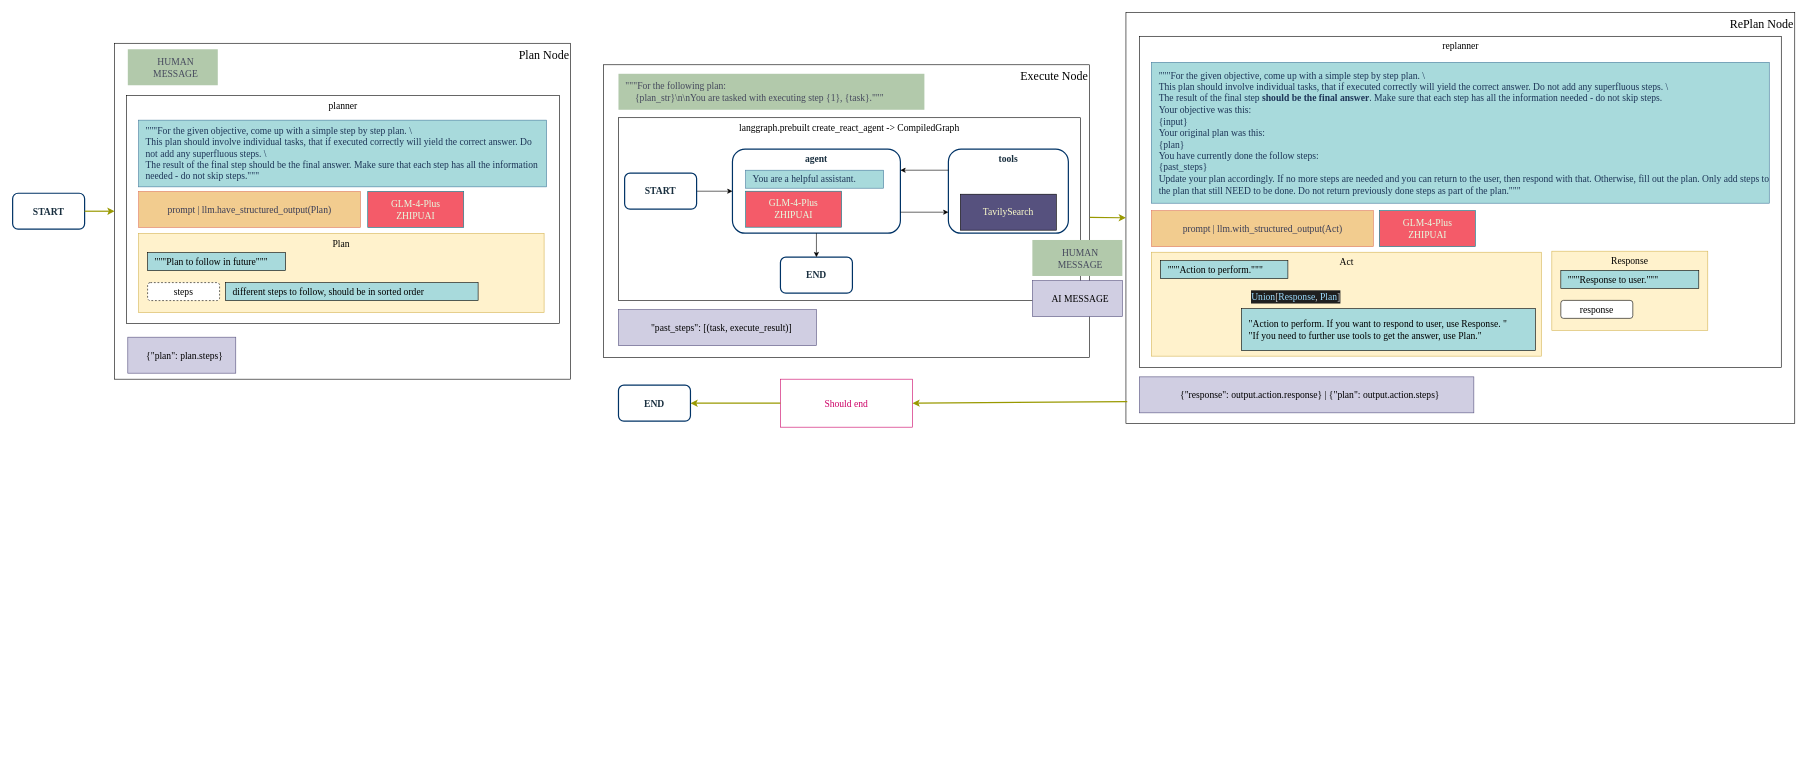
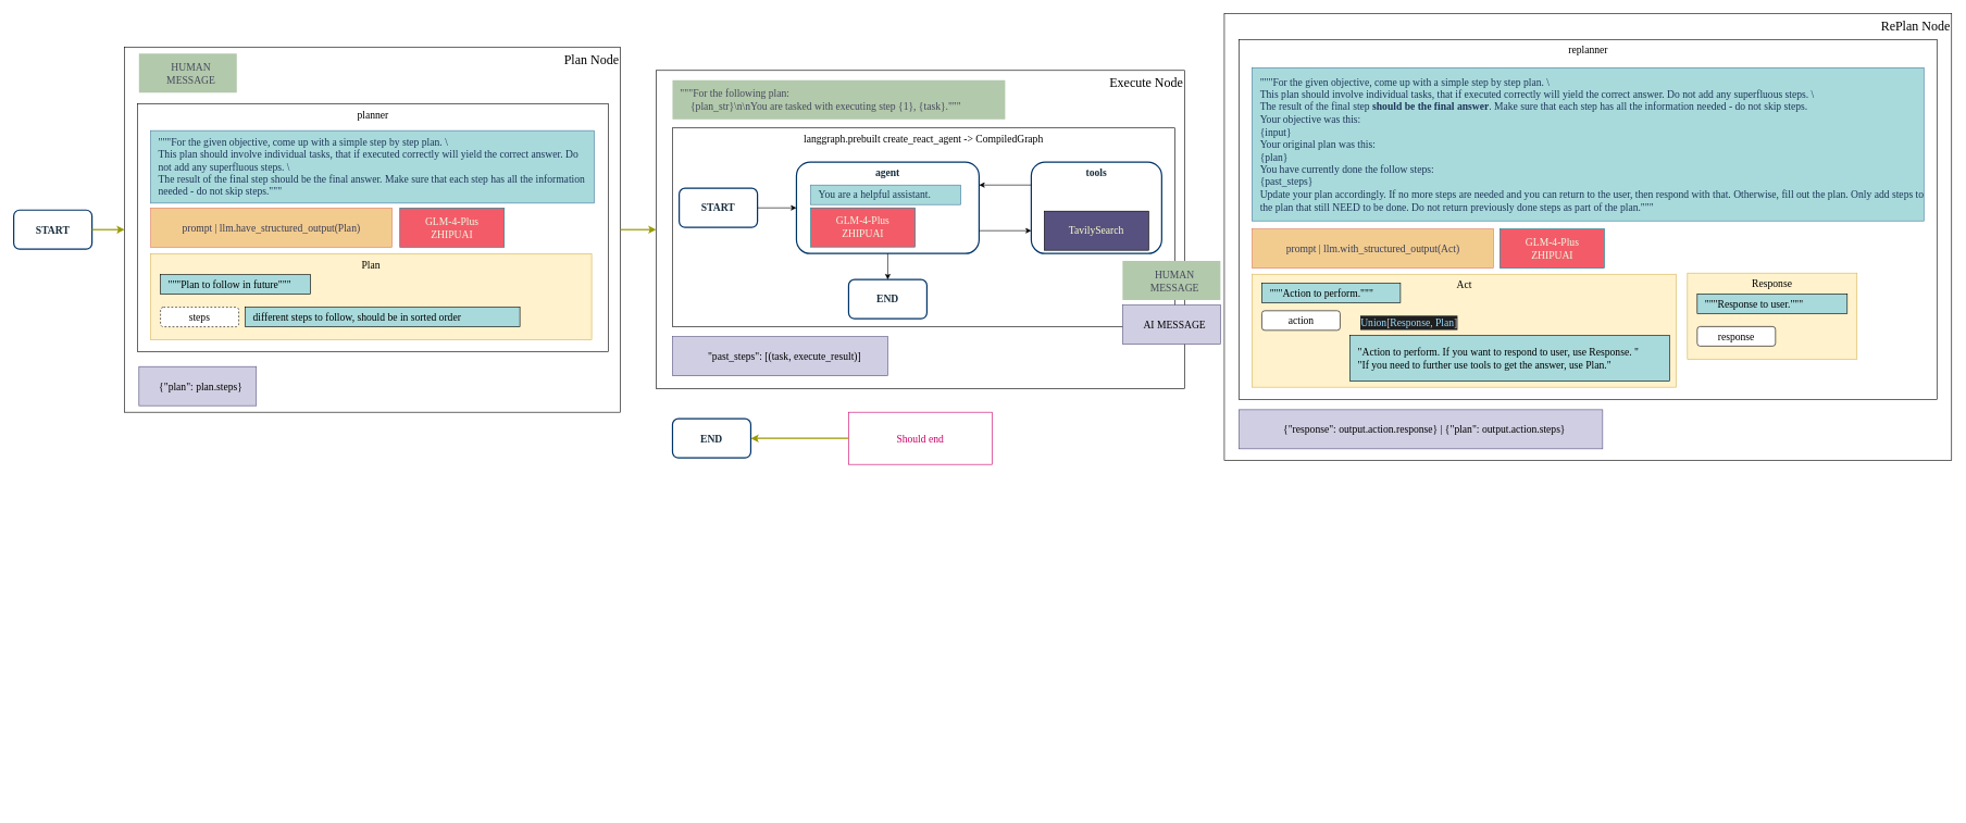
  <mxCell id="0" />
  <mxCell id="1" parent="0" />
  <mxCell id="2" value="RePlan Node" style="rounded=0;whiteSpace=wrap;html=1;verticalAlign=top;align=right;fontSize=20;fontFamily=Poppins;" vertex="1" parent="1"><mxGeometry x="1876" y="20" width="1115" height="685.26" as="geometry" /></mxCell>
  <mxCell id="3" value="Execute Node" style="rounded=0;whiteSpace=wrap;html=1;verticalAlign=top;align=right;fontSize=20;fontFamily=Poppins;" vertex="1" parent="1"><mxGeometry x="1005" y="107.5" width="810" height="488.26" as="geometry" /></mxCell>
  <mxCell id="4" value="Plan Node" style="rounded=0;whiteSpace=wrap;html=1;verticalAlign=top;align=right;fontSize=20;fontFamily=Poppins;" vertex="1" parent="1"><mxGeometry x="190" y="71.63" width="760" height="560" as="geometry" /></mxCell>
  <mxCell id="5" value="langgraph.prebuilt create_react_agent -&gt; CompiledGraph" style="rounded=0;whiteSpace=wrap;verticalAlign=top;fontFamily=Poppins;fontSize=16;" vertex="1" parent="1"><mxGeometry x="1030" y="195.76" width="770" height="305" as="geometry" /></mxCell>
  <mxCell id="6" value="agent" style="rounded=1;whiteSpace=wrap;html=1;strokeColor=#003366;fontColor=#182E3E;fillColor=default;fontFamily=Poppins;strokeWidth=2;fontStyle=1;fontSize=16;verticalAlign=top;" vertex="1" parent="1"><mxGeometry x="1220" y="248.26" width="280" height="140" as="geometry" /></mxCell>
  <mxCell id="7" value="tools" style="rounded=1;whiteSpace=wrap;html=1;strokeColor=#003366;fontColor=#182E3E;fillColor=default;fontFamily=Poppins;strokeWidth=2;fontStyle=1;fontSize=16;verticalAlign=top;" vertex="1" parent="1"><mxGeometry x="1580" y="248.26" width="200" height="140" as="geometry" /></mxCell>
  <mxCell id="8" value="Should end" style="rounded=0;whiteSpace=wrap;verticalAlign=middle;fontSize=16;fontFamily=Poppins;fontColor=#CC0066;strokeColor=#CC0066;" parent="1" vertex="1"><mxGeometry x="1300" y="631.63" width="220" height="80.01" as="geometry" /></mxCell>
  <mxCell id="9" style="rounded=0;orthogonalLoop=1;jettySize=auto;html=1;exitX=0;exitY=0.5;exitDx=0;exitDy=0;entryX=1;entryY=0.5;entryDx=0;entryDy=0;strokeColor=#999900;strokeWidth=2;fontFamily=Poppins;fontSize=16;" parent="1" source="8" target="16" edge="1"><mxGeometry relative="1" as="geometry"><mxPoint x="1888" y="774.9" as="sourcePoint" /></mxGeometry></mxCell>
  <mxCell id="10" value="planner" style="rounded=0;whiteSpace=wrap;fontFamily=Poppins;fontSize=16;labelBackgroundColor=none;fontColor=default;fontStyle=0;verticalAlign=top;" parent="1" vertex="1"><mxGeometry x="210" y="158.63" width="722" height="379.99" as="geometry" /></mxCell>
  <mxCell id="11" value="&lt;div style=&quot;line-height: 21px; white-space-collapse: preserve;&quot;&gt;&lt;br&gt;&lt;/div&gt;" style="text;html=1;align=center;verticalAlign=middle;resizable=0;points=[];autosize=1;strokeColor=none;fillColor=none;fontSize=16;fontFamily=Poppins;labelBackgroundColor=none;fontColor=default;fontStyle=0;" parent="1" vertex="1"><mxGeometry x="620.25" y="212.06" width="20" height="30" as="geometry" /></mxCell>
  <mxCell id="12" style="edgeStyle=orthogonalEdgeStyle;rounded=0;orthogonalLoop=1;jettySize=auto;html=1;entryX=0;entryY=0;entryDx=0;entryDy=30;entryPerimeter=0;fontSize=18;fontFamily=Roboto;labelBackgroundColor=none;fontColor=default;fontStyle=0;exitX=0;exitY=0.5;exitDx=0;exitDy=0;exitPerimeter=0;" parent="1" edge="1"><mxGeometry relative="1" as="geometry"><Array as="points" /><mxPoint x="2518.75" y="1239.5" as="targetPoint" /></mxGeometry></mxCell>
  <mxCell id="13" style="edgeStyle=orthogonalEdgeStyle;rounded=0;orthogonalLoop=1;jettySize=auto;html=1;entryX=0;entryY=0.5;entryDx=0;entryDy=0;entryPerimeter=0;fontFamily=Roboto;fontSize=18;labelBackgroundColor=none;fontColor=default;fontStyle=0;" parent="1" edge="1"><mxGeometry relative="1" as="geometry"><mxPoint x="2611.25" y="1239.5" as="targetPoint" /></mxGeometry></mxCell>
  <mxCell id="14" value="GLM-4-Plus&#10;ZHIPUAI" style="rounded=0;whiteSpace=wrap;labelBackgroundColor=none;fillColor=#F45B69;strokeColor=#028090;fontColor=#E4FDE1;fontFamily=Poppins;flipV=1;verticalAlign=middle;align=center;fontSize=16;fontStyle=0" parent="1" vertex="1"><mxGeometry x="1242" y="318.26" width="160" height="60" as="geometry" /></mxCell>
  <mxCell id="15" value="START" style="rounded=1;whiteSpace=wrap;html=1;strokeColor=#003366;fontColor=#182E3E;fillColor=default;fontFamily=Poppins;strokeWidth=2;fontStyle=1;fontSize=16;" parent="1" vertex="1"><mxGeometry x="20" y="321.63" width="120" height="60" as="geometry" /></mxCell>
  <mxCell id="16" value="END" style="rounded=1;whiteSpace=wrap;html=1;strokeColor=#003366;fontColor=#182E3E;fillColor=default;fontFamily=Poppins;strokeWidth=2;fontStyle=1;fontSize=16;" parent="1" vertex="1"><mxGeometry x="1030" y="641.64" width="120" height="60" as="geometry" /></mxCell>
  <mxCell id="17" style="rounded=0;orthogonalLoop=1;jettySize=auto;html=1;exitX=1;exitY=0.5;exitDx=0;exitDy=0;entryX=0;entryY=0.5;entryDx=0;entryDy=0;strokeColor=#999900;fontColor=#FFFFFF;strokeWidth=2;fontFamily=Poppins;fontSize=16;" parent="1" source="15" target="4" edge="1"><mxGeometry relative="1" as="geometry"><mxPoint x="-130" y="-863.19" as="sourcePoint" /><mxPoint x="-75" y="-803.19" as="targetPoint" /></mxGeometry></mxCell>
  <mxCell id="18" value="{&quot;plan&quot;: plan.steps}" style="rounded=0;whiteSpace=wrap;labelBackgroundColor=none;fillColor=#d0cee2;strokeColor=#56517e;align=center;spacingLeft=10;fontFamily=Poppins;fontSize=16;verticalAlign=middle;fontStyle=0" parent="1" vertex="1"><mxGeometry x="212" y="561.63" width="180" height="60" as="geometry" /></mxCell>
  <mxCell id="19" value="HUMAN MESSAGE" style="rounded=0;whiteSpace=wrap;strokeColor=none;fontColor=#46495D;fillColor=#B2C9AB;labelBackgroundColor=none;align=center;spacingLeft=10;fontFamily=Poppins;fontStyle=0;verticalAlign=middle;fontSize=16;" parent="1" vertex="1"><mxGeometry x="212" y="81.63" width="150" height="60" as="geometry" /></mxCell>
  <mxCell id="20" value="prompt | llm.have_structured_output(Plan)" style="rounded=0;whiteSpace=wrap;labelBackgroundColor=none;fillColor=#F2CC8F;strokeColor=#E07A5F;fontColor=#393C56;fontFamily=Poppins;flipV=1;verticalAlign=middle;align=center;fontSize=16;fontStyle=0" parent="1" vertex="1"><mxGeometry x="230" y="318.62" width="370" height="60" as="geometry" /></mxCell>
  <mxCell id="21" value="&quot;&quot;&quot;For the given objective, come up with a simple step by step plan. \&#10;This plan should involve individual tasks, that if executed correctly will yield the correct answer. Do not add any superfluous steps. \&#10;The result of the final step should be the final answer. Make sure that each step has all the information needed - do not skip steps.&quot;&quot;&quot;" style="rounded=0;whiteSpace=wrap;labelBackgroundColor=none;fillColor=#A8DADC;strokeColor=#457B9D;fontColor=#1D3557;align=left;spacingLeft=10;fontFamily=Poppins;fontSize=16;verticalAlign=middle;fontStyle=0" parent="1" vertex="1"><mxGeometry x="230" y="199.81" width="680" height="111.19" as="geometry" /></mxCell>
  <mxCell id="22" value="replanner" style="rounded=0;whiteSpace=wrap;fontFamily=Poppins;fontSize=16;labelBackgroundColor=none;fontColor=default;fontStyle=0;verticalAlign=top;" parent="1" vertex="1"><mxGeometry x="1898.5" y="60" width="1070" height="552.26" as="geometry" /></mxCell>
- <mxCell id="24" style="rounded=0;orthogonalLoop=1;jettySize=auto;html=1;exitX=0.002;exitY=0.947;exitDx=0;exitDy=0;strokeColor=#999900;strokeWidth=2;fontFamily=Poppins;entryX=1;entryY=0.5;entryDx=0;entryDy=0;fontSize=16;exitPerimeter=0;" parent="1" source="2" target="8" edge="1"><mxGeometry relative="1" as="geometry"><mxPoint x="1663" y="877.89" as="sourcePoint" /><mxPoint x="2098" y="934.89" as="targetPoint" /></mxGeometry></mxCell>
+ <mxCell id="23" style="rounded=0;orthogonalLoop=1;jettySize=auto;html=1;exitX=1;exitY=0.5;exitDx=0;exitDy=0;strokeColor=#999900;strokeWidth=2;fontFamily=Poppins;fontSize=16;entryX=0;entryY=0.5;entryDx=0;entryDy=0;" parent="1" source="4" target="3" edge="1"><mxGeometry relative="1" as="geometry"><mxPoint x="2025" y="395.9" as="sourcePoint" /><mxPoint x="2390" y="502.9" as="targetPoint" /></mxGeometry></mxCell>
  <mxCell id="25" value="&quot;&quot;&quot;For the given objective, come up with a simple step by step plan. \&lt;br&gt;This plan should involve individual tasks, that if executed correctly will yield the correct answer. Do not add any superfluous steps. \&lt;br&gt;The result of the final step &lt;b&gt;should be the final answer&lt;/b&gt;. Make sure that each step has all the information needed - do not skip steps.&lt;br&gt;Your objective was this:&lt;br&gt;{input}&lt;br&gt;Your original plan was this:&lt;br&gt;{plan}&lt;br&gt;You have currently done the follow steps:&lt;br&gt;{past_steps}&lt;br&gt;Update your plan accordingly. If no more steps are needed and you can return to the user, then respond with that. Otherwise, fill out the plan. Only add steps to the plan that still NEED to be done. Do not return previously done steps as part of the plan.&quot;&quot;&quot;" style="rounded=0;whiteSpace=wrap;labelBackgroundColor=none;fillColor=#A8DADC;strokeColor=#457B9D;fontColor=#1D3557;align=left;spacingLeft=10;fontFamily=Poppins;fontSize=16;verticalAlign=middle;fontStyle=0;html=1;" parent="1" vertex="1"><mxGeometry x="1918.5" y="103.44" width="1030" height="234.82" as="geometry" /></mxCell>
  <mxCell id="26" value="AI MESSAGE" style="rounded=0;whiteSpace=wrap;labelBackgroundColor=none;fillColor=#d0cee2;strokeColor=#56517e;align=center;spacingLeft=10;fontFamily=Poppins;fontSize=16;verticalAlign=middle;fontStyle=0" parent="1" vertex="1"><mxGeometry x="1720" y="467.31" width="150" height="60" as="geometry" /></mxCell>
  <mxCell id="27" value="HUMAN MESSAGE" style="rounded=0;whiteSpace=wrap;strokeColor=none;fontColor=#46495D;fillColor=#B2C9AB;labelBackgroundColor=none;align=center;spacingLeft=10;fontFamily=Poppins;fontStyle=0;verticalAlign=middle;fontSize=16;" parent="1" vertex="1"><mxGeometry x="1720" y="399.56" width="150" height="60" as="geometry" /></mxCell>
  <mxCell id="28" value="TavilySearch" style="rounded=0;whiteSpace=wrap;fontSize=16;fillColor=#56517E;fontColor=#FFFFCC;fontFamily=Poppins;" vertex="1" parent="1"><mxGeometry x="1600" y="323.26" width="160" height="60" as="geometry" /></mxCell>
  <mxCell id="29" value="You are a helpful assistant." style="rounded=0;whiteSpace=wrap;labelBackgroundColor=none;fillColor=#A8DADC;strokeColor=#457B9D;fontColor=#1D3557;align=left;spacingLeft=10;fontFamily=Poppins;fontSize=16;verticalAlign=middle;fontStyle=0" vertex="1" parent="1"><mxGeometry x="1242" y="283.26" width="230" height="30" as="geometry" /></mxCell>
  <mxCell id="30" style="edgeStyle=orthogonalEdgeStyle;rounded=0;orthogonalLoop=1;jettySize=auto;html=1;exitX=1;exitY=0.5;exitDx=0;exitDy=0;entryX=0;entryY=0.5;entryDx=0;entryDy=0;fontFamily=Poppins;fontSize=16;" edge="1" parent="1" source="31" target="6"><mxGeometry relative="1" as="geometry" /></mxCell>
  <mxCell id="31" value="START" style="rounded=1;whiteSpace=wrap;html=1;strokeColor=#003366;fontColor=#182E3E;fillColor=default;fontFamily=Poppins;strokeWidth=2;fontStyle=1;fontSize=16;" vertex="1" parent="1"><mxGeometry x="1040.25" y="288.26" width="120" height="60" as="geometry" /></mxCell>
  <mxCell id="32" value="END" style="rounded=1;whiteSpace=wrap;html=1;strokeColor=#003366;fontColor=#182E3E;fillColor=default;fontFamily=Poppins;strokeWidth=2;fontStyle=1;fontSize=16;" vertex="1" parent="1"><mxGeometry x="1300" y="428.26" width="120" height="60" as="geometry" /></mxCell>
  <mxCell id="33" style="edgeStyle=orthogonalEdgeStyle;rounded=0;orthogonalLoop=1;jettySize=auto;html=1;exitX=1;exitY=0.75;exitDx=0;exitDy=0;entryX=0;entryY=0.75;entryDx=0;entryDy=0;fontFamily=Poppins;fontSize=16;" edge="1" parent="1" source="6" target="7"><mxGeometry relative="1" as="geometry" /></mxCell>
  <mxCell id="34" style="edgeStyle=orthogonalEdgeStyle;rounded=0;orthogonalLoop=1;jettySize=auto;html=1;exitX=0.5;exitY=1;exitDx=0;exitDy=0;entryX=0.5;entryY=0;entryDx=0;entryDy=0;fontFamily=Poppins;fontSize=16;" edge="1" parent="1" source="6" target="32"><mxGeometry relative="1" as="geometry" /></mxCell>
  <mxCell id="35" style="edgeStyle=orthogonalEdgeStyle;rounded=0;orthogonalLoop=1;jettySize=auto;html=1;exitX=0;exitY=0.25;exitDx=0;exitDy=0;entryX=1;entryY=0.25;entryDx=0;entryDy=0;fontFamily=Poppins;fontSize=16;" edge="1" parent="1" source="7" target="6"><mxGeometry relative="1" as="geometry" /></mxCell>
  <mxCell id="36" value=" &quot;past_steps&quot;: [(task, execute_result)]" style="rounded=0;whiteSpace=wrap;labelBackgroundColor=none;fillColor=#d0cee2;strokeColor=#56517e;align=center;spacingLeft=10;fontFamily=Poppins;fontSize=16;verticalAlign=middle;fontStyle=0" vertex="1" parent="1"><mxGeometry x="1030" y="515.76" width="330" height="60" as="geometry" /></mxCell>
  <mxCell id="37" value="Plan" style="rounded=0;whiteSpace=wrap;verticalAlign=top;fontSize=16;fontFamily=Poppins;fillColor=#fff2cc;strokeColor=#d6b656;" vertex="1" parent="1"><mxGeometry x="230" y="388.62" width="676" height="132" as="geometry" /></mxCell>
  <mxCell id="38" value="steps" style="rounded=1;whiteSpace=wrap;fontSize=16;fontFamily=Poppins;dashed=1;" vertex="1" parent="1"><mxGeometry x="245" y="470.62" width="120" height="30" as="geometry" /></mxCell>
  <mxCell id="39" value="&quot;&quot;&quot;Plan to follow in future&quot;&quot;&quot;" style="rounded=0;whiteSpace=wrap;fillColor=#A8DADC;fontSize=16;align=left;spacingLeft=10;fontFamily=Poppins;" vertex="1" parent="1"><mxGeometry x="245" y="420.62" width="230" height="30" as="geometry" /></mxCell>
  <mxCell id="40" value="different steps to follow, should be in sorted order" style="rounded=0;whiteSpace=wrap;fillColor=#A8DADC;fontSize=16;align=left;spacingLeft=10;fontFamily=Poppins;" vertex="1" parent="1"><mxGeometry x="375" y="470.62" width="421" height="30" as="geometry" /></mxCell>
  <mxCell id="41" value="Act" style="rounded=0;whiteSpace=wrap;verticalAlign=top;fontSize=16;fontFamily=Poppins;fillColor=#fff2cc;strokeColor=#d6b656;" vertex="1" parent="1"><mxGeometry x="1918.5" y="420" width="650" height="173.24" as="geometry" /></mxCell>
+ <mxCell id="42" value="action" style="rounded=1;whiteSpace=wrap;fontSize=16;fontFamily=Poppins;" vertex="1" parent="1"><mxGeometry x="1933.5" y="476" width="120" height="30" as="geometry" /></mxCell>
  <mxCell id="43" value="&quot;Action to perform. If you want to respond to user, use Response. &quot;&#10;&quot;If you need to further use tools to get the answer, use Plan.&quot;" style="rounded=0;whiteSpace=wrap;fillColor=#A8DADC;fontSize=16;align=left;spacingLeft=10;fontFamily=Poppins;" vertex="1" parent="1"><mxGeometry x="2068.5" y="514" width="490" height="70" as="geometry" /></mxCell>
  <mxCell id="44" value="Response" style="rounded=0;whiteSpace=wrap;verticalAlign=top;fontSize=16;fontFamily=Poppins;fillColor=#fff2cc;strokeColor=#d6b656;" vertex="1" parent="1"><mxGeometry x="2586" y="418.26" width="260" height="132" as="geometry" /></mxCell>
  <mxCell id="45" value="response" style="rounded=1;whiteSpace=wrap;fontSize=16;fontFamily=Poppins;" vertex="1" parent="1"><mxGeometry x="2601" y="500.26" width="120" height="30" as="geometry" /></mxCell>
  <mxCell id="46" value="&quot;&quot;&quot;Response to user.&quot;&quot;&quot;" style="rounded=0;whiteSpace=wrap;fillColor=#A8DADC;fontSize=16;align=left;spacingLeft=10;fontFamily=Poppins;" vertex="1" parent="1"><mxGeometry x="2601" y="450.26" width="230" height="30" as="geometry" /></mxCell>
  <mxCell id="47" value="&quot;&quot;&quot;Action to perform.&quot;&quot;&quot;" style="rounded=0;whiteSpace=wrap;fillColor=#A8DADC;fontSize=16;align=left;spacingLeft=10;fontFamily=Poppins;" vertex="1" parent="1"><mxGeometry x="1933.5" y="434" width="212.5" height="30" as="geometry" /></mxCell>
  <mxCell id="48" value="prompt | llm.with_structured_output(Act)" style="rounded=0;whiteSpace=wrap;labelBackgroundColor=none;fillColor=#F2CC8F;strokeColor=#E07A5F;fontColor=#393C56;fontFamily=Poppins;flipV=1;verticalAlign=middle;align=center;fontSize=16;fontStyle=0" vertex="1" parent="1"><mxGeometry x="1918.5" y="350.62" width="370" height="60" as="geometry" /></mxCell>
  <mxCell id="49" value="GLM-4-Plus&#10;ZHIPUAI" style="rounded=0;whiteSpace=wrap;labelBackgroundColor=none;fillColor=#F45B69;strokeColor=#028090;fontColor=#E4FDE1;fontFamily=Poppins;flipV=1;verticalAlign=middle;align=center;fontSize=16;fontStyle=0" vertex="1" parent="1"><mxGeometry x="2298.5" y="350.62" width="160" height="60" as="geometry" /></mxCell>
  <mxCell id="50" value="&lt;div style=&quot;color: rgb(204, 204, 204); background-color: rgb(31, 31, 31); line-height: 22px; white-space-collapse: preserve;&quot;&gt;&lt;span style=&quot;color: #9cdcfe;&quot;&gt;Union&lt;/span&gt;[&lt;span style=&quot;color: #9cdcfe;&quot;&gt;Response&lt;/span&gt;, &lt;span style=&quot;color: #9cdcfe;&quot;&gt;Plan&lt;/span&gt;]&lt;/div&gt;" style="text;html=1;align=center;verticalAlign=middle;resizable=0;points=[];autosize=1;strokeColor=none;fillColor=none;fontFamily=Poppins;fontSize=16;" vertex="1" parent="1"><mxGeometry x="2063.5" y="474" width="190" height="40" as="geometry" /></mxCell>
  <mxCell id="51" value="GLM-4-Plus&#10;ZHIPUAI" style="rounded=0;whiteSpace=wrap;labelBackgroundColor=none;fillColor=#F45B69;strokeColor=#028090;fontColor=#E4FDE1;fontFamily=Poppins;flipV=1;verticalAlign=middle;align=center;fontSize=16;fontStyle=0" vertex="1" parent="1"><mxGeometry x="612" y="318.62" width="160" height="60" as="geometry" /></mxCell>
  <mxCell id="52" value="&quot;&quot;&quot;For the following plan:&#10;    {plan_str}\n\nYou are tasked with executing step {1}, {task}.&quot;&quot;&quot;" style="rounded=0;whiteSpace=wrap;strokeColor=none;fontColor=#46495D;fillColor=#B2C9AB;labelBackgroundColor=none;align=left;spacingLeft=10;fontFamily=Poppins;fontStyle=0;verticalAlign=middle;fontSize=16;" vertex="1" parent="1"><mxGeometry x="1030" y="122.5" width="510" height="60" as="geometry" /></mxCell>
  <mxCell id="53" value="{&quot;response&quot;: output.action.response} | {&quot;plan&quot;: output.action.steps}" style="rounded=0;whiteSpace=wrap;labelBackgroundColor=none;fillColor=#d0cee2;strokeColor=#56517e;align=center;spacingLeft=10;fontFamily=Poppins;fontSize=16;verticalAlign=middle;fontStyle=0" vertex="1" parent="1"><mxGeometry x="1898.5" y="627.76" width="557.5" height="60" as="geometry" /></mxCell>
- <mxCell id="54" style="rounded=0;orthogonalLoop=1;jettySize=auto;html=1;exitX=1.001;exitY=0.521;exitDx=0;exitDy=0;strokeColor=#999900;strokeWidth=2;fontFamily=Poppins;fontSize=16;entryX=0;entryY=0.5;entryDx=0;entryDy=0;exitPerimeter=0;" edge="1" parent="1" source="3" target="2"><mxGeometry relative="1" as="geometry"><mxPoint x="1776" y="751.845" as="sourcePoint" /><mxPoint x="1958" y="426.92" as="targetPoint" /></mxGeometry></mxCell>
